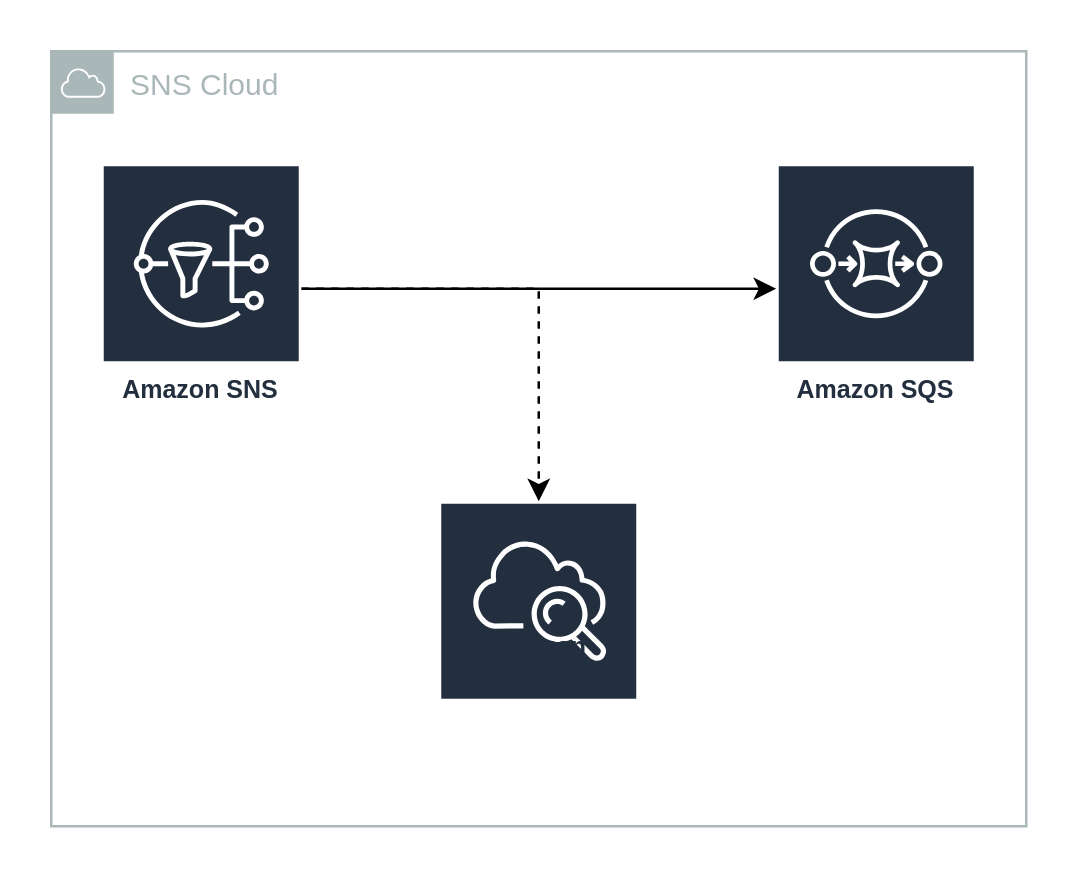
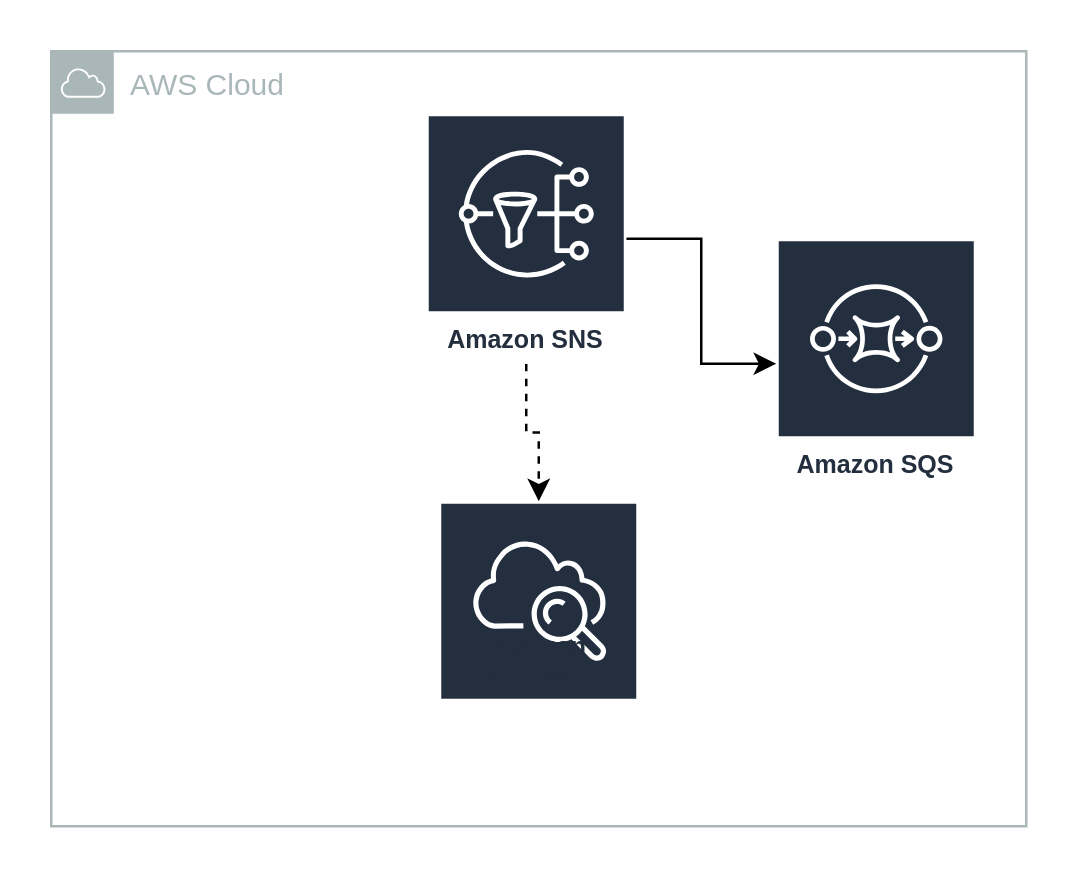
  <mxCell id="0" />
  <mxCell id="1" parent="0" />
- <mxCell id="2" value="SNS Cloud" style="sketch=0;outlineConnect=0;gradientColor=none;html=1;whiteSpace=wrap;fontSize=12;fontStyle=0;shape=mxgraph.aws4.group;grIcon=mxgraph.aws4.group_aws_cloud;strokeColor=#AAB7B8;fillColor=none;verticalAlign=top;align=left;spacingLeft=30;fontColor=#AAB7B8;dashed=0;" parent="1" vertex="1"><mxGeometry x="20" y="20" width="390" height="310" as="geometry" /></mxCell>
+ <mxCell id="2" value="AWS Cloud" style="sketch=0;outlineConnect=0;gradientColor=none;html=1;whiteSpace=wrap;fontSize=12;fontStyle=0;shape=mxgraph.aws4.group;grIcon=mxgraph.aws4.group_aws_cloud;strokeColor=#AAB7B8;fillColor=none;verticalAlign=top;align=left;spacingLeft=30;fontColor=#AAB7B8;dashed=0;" parent="1" vertex="1"><mxGeometry x="20" y="20" width="390" height="310" as="geometry" /></mxCell>
  <mxCell id="3" style="edgeStyle=orthogonalEdgeStyle;rounded=0;orthogonalLoop=1;jettySize=auto;html=1;" edge="1" parent="1" source="5" target="6"><mxGeometry relative="1" as="geometry" /></mxCell>
  <mxCell id="4" style="edgeStyle=orthogonalEdgeStyle;rounded=0;orthogonalLoop=1;jettySize=auto;html=1;dashed=1;" edge="1" parent="1" source="5" target="7"><mxGeometry relative="1" as="geometry" /></mxCell>
- <mxCell id="5" value="Amazon SNS" style="sketch=0;outlineConnect=0;fontColor=#232F3E;gradientColor=none;strokeColor=#ffffff;fillColor=#232F3E;dashed=0;verticalLabelPosition=middle;verticalAlign=bottom;align=center;html=1;whiteSpace=wrap;fontSize=10;fontStyle=1;spacing=3;shape=mxgraph.aws4.productIcon;prIcon=mxgraph.aws4.sns;" vertex="1" parent="1"><mxGeometry x="40" y="65" width="80" height="100" as="geometry" /></mxCell>
- <mxCell id="6" value="Amazon SQS" style="sketch=0;outlineConnect=0;fontColor=#232F3E;gradientColor=none;strokeColor=#ffffff;fillColor=#232F3E;dashed=0;verticalLabelPosition=middle;verticalAlign=bottom;align=center;html=1;whiteSpace=wrap;fontSize=10;fontStyle=1;spacing=3;shape=mxgraph.aws4.productIcon;prIcon=mxgraph.aws4.sqs;" vertex="1" parent="1"><mxGeometry x="310" y="65" width="80" height="100" as="geometry" /></mxCell>
+ <mxCell id="5" value="Amazon SNS" style="sketch=0;outlineConnect=0;fontColor=#232F3E;gradientColor=none;strokeColor=#ffffff;fillColor=#232F3E;dashed=0;verticalLabelPosition=middle;verticalAlign=bottom;align=center;html=1;whiteSpace=wrap;fontSize=10;fontStyle=1;spacing=3;shape=mxgraph.aws4.productIcon;prIcon=mxgraph.aws4.sns;" vertex="1" parent="1"><mxGeometry x="170" y="45" width="80" height="100" as="geometry" /></mxCell>
+ <mxCell id="6" value="Amazon SQS" style="sketch=0;outlineConnect=0;fontColor=#232F3E;gradientColor=none;strokeColor=#ffffff;fillColor=#232F3E;dashed=0;verticalLabelPosition=middle;verticalAlign=bottom;align=center;html=1;whiteSpace=wrap;fontSize=10;fontStyle=1;spacing=3;shape=mxgraph.aws4.productIcon;prIcon=mxgraph.aws4.sqs;" vertex="1" parent="1"><mxGeometry x="310" y="95" width="80" height="100" as="geometry" /></mxCell>
  <mxCell id="7" value="Amazon CloudWatch" style="sketch=0;outlineConnect=0;fontColor=#232F3E;gradientColor=none;strokeColor=#ffffff;fillColor=#232F3E;dashed=0;verticalLabelPosition=middle;verticalAlign=bottom;align=center;html=1;whiteSpace=wrap;fontSize=10;fontStyle=1;spacing=3;shape=mxgraph.aws4.productIcon;prIcon=mxgraph.aws4.cloudwatch;" vertex="1" parent="1"><mxGeometry x="175" y="200" width="80" height="80" as="geometry" /></mxCell>
